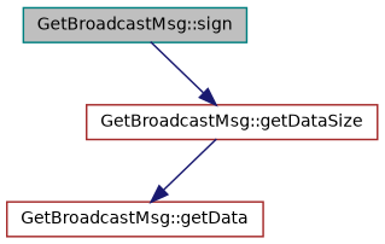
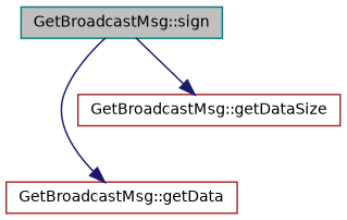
  digraph {
    rankdir=TB
    node [color=brown fillcolor=white fontname=Helvetica fontsize=10 shape=record style=filled]
    edge [color=midnightblue fontname=Helvetica fontsize=10 labelfontname=Helvetica labelfontsize=10 style=solid]
    n1 [color=teal fillcolor=grey75 fontcolor=black height=0.2 label="GetBroadcastMsg::sign" width=0.4]
    n2 [height=0.2 label="GetBroadcastMsg::getData" width=0.4]
    n3 [height=0.2 label="GetBroadcastMsg::getDataSize" width=0.4]
-   n3 -> n2
+   n1 -> n2
    n1 -> n3
  }
